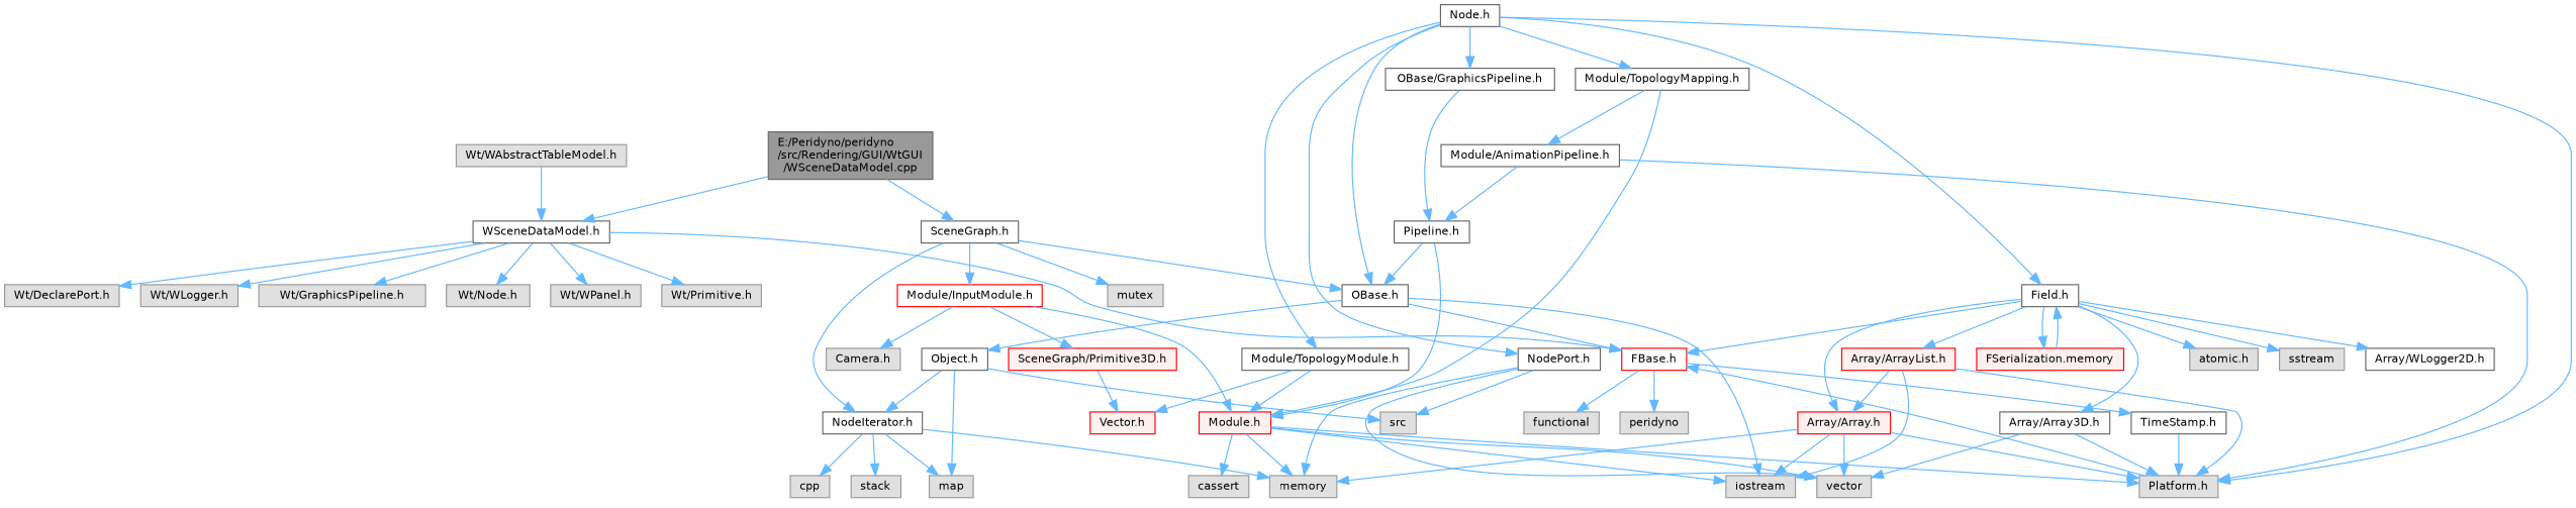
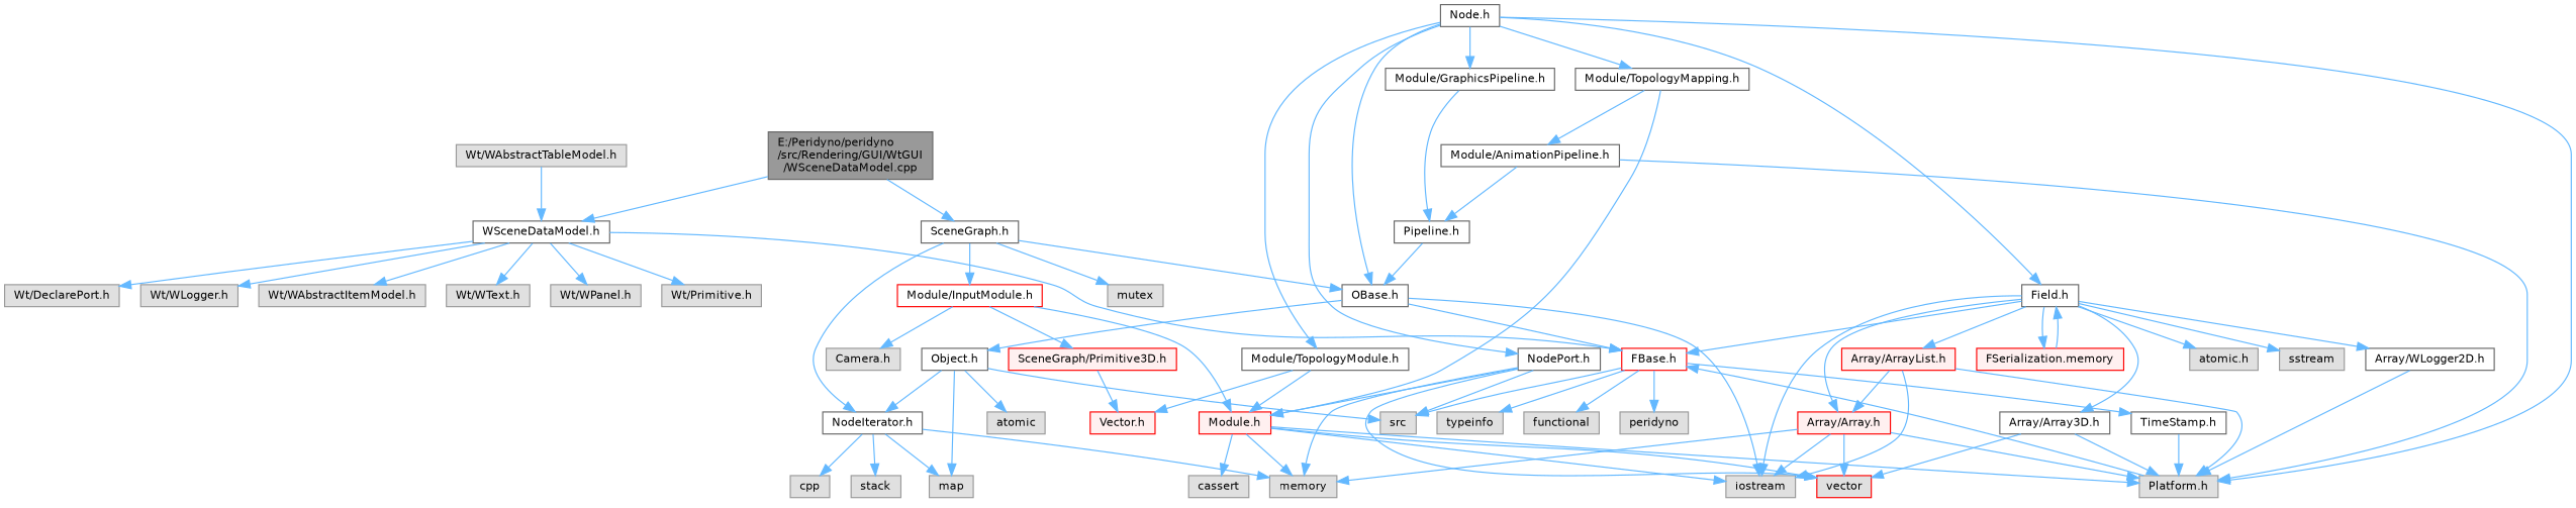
  digraph {
    node [color=grey60 fillcolor="#E0E0E0" fontname=Helvetica fontsize=10 shape=box style=filled]
    edge [color=steelblue1 fontname=Helvetica fontsize=10 labelfontname=Helvetica labelfontsize=10 style=solid]
    n1 [color=gray40 fillcolor=grey60 fontcolor=black height=0.2 label="E:/Peridyno/peridyno\l/src/Rendering/GUI/WtGUI\l/WSceneDataModel.cpp" width=0.4]
    n2 [color=grey40 fillcolor=white height=0.2 label="WSceneDataModel.h" width=0.4]
    n3 [color=grey40 fillcolor=white height=0.2 label="SceneGraph.h" width=0.4]
-   n4 [height=0.2 label="Wt/GraphicsPipeline.h" width=0.4]
-   n5 [height=0.2 label="Wt/Node.h" width=0.4]
+   n4 [height=0.2 label="Wt/WAbstractItemModel.h" width=0.4]
+   n5 [height=0.2 label="Wt/WText.h" width=0.4]
    n6 [height=0.2 label="Wt/WPanel.h" width=0.4]
    n7 [height=0.2 label="Wt/Primitive.h" width=0.4]
    n8 [height=0.2 label="Wt/DeclarePort.h" width=0.4]
    n9 [height=0.2 label="Wt/WLogger.h" width=0.4]
    n10 [color=red fillcolor=white height=0.2 label="FBase.h" width=0.4]
    n11 [color=grey40 fillcolor=white height=0.2 label="OBase.h" width=0.4]
    n12 [color=grey40 fillcolor=white height=0.2 label="NodeIterator.h" width=0.4]
    n13 [color=red fillcolor=white height=0.2 label="Module/InputModule.h" width=0.4]
    n14 [height=0.2 label=mutex width=0.4]
    n15 [height=0.2 label="Wt/WAbstractTableModel.h" width=0.4]
    n16 [color=grey40 fillcolor=white height=0.2 label="TimeStamp.h" width=0.4]
+   n17 [height=0.2 label=typeinfo width=0.4]
    n18 [height=0.2 label=src width=0.4]
    n19 [height=0.2 label=functional width=0.4]
    n20 [height=0.2 label=peridyno width=0.4]
    n21 [height=0.2 label="Platform.h" width=0.4]
    n22 [height=0.2 label=iostream width=0.4]
    n23 [color=grey40 fillcolor=white height=0.2 label="Object.h" width=0.4]
    n24 [color=grey40 fillcolor=white height=0.2 label="Node.h" width=0.4]
    n25 [color=grey40 fillcolor=white height=0.2 label="Field.h" width=0.4]
    n26 [color=grey40 fillcolor=white height=0.2 label="NodePort.h" width=0.4]
    n27 [color=grey40 fillcolor=white height=0.2 label="Module/TopologyModule.h" width=0.4]
    n28 [color=grey40 fillcolor=white height=0.2 label="Module/TopologyMapping.h" width=0.4]
-   n29 [color=grey40 fillcolor=white height=0.2 label="OBase/GraphicsPipeline.h" width=0.4]
+   n29 [color=grey40 fillcolor=white height=0.2 label="Module/GraphicsPipeline.h" width=0.4]
    n30 [height=0.2 label=map width=0.4]
    n31 [height=0.2 label=memory width=0.4]
    n32 [height=0.2 label=stack width=0.4]
    n33 [height=0.2 label=cpp width=0.4]
    n34 [color=red fillcolor="#FFF0F0" height=0.2 label="Module.h" width=0.4]
    n35 [height=0.2 label="Camera.h" width=0.4]
    n36 [color=red fillcolor="#FFF0F0" height=0.2 label="SceneGraph/Primitive3D.h" width=0.4]
+   n37 [height=0.2 label=atomic width=0.4]
    n38 [height=0.2 label="atomic.h" width=0.4]
    n39 [height=0.2 label=sstream width=0.4]
    n40 [color=red fillcolor="#FFF0F0" height=0.2 label="Array/Array.h" width=0.4]
    n41 [color=grey40 fillcolor=white height=0.2 label="Array/WLogger2D.h" width=0.4]
    n42 [color=grey40 fillcolor=white height=0.2 label="Array/Array3D.h" width=0.4]
    n43 [color=red fillcolor="#FFF0F0" height=0.2 label="Array/ArrayList.h" width=0.4]
    n44 [color=red fillcolor="#FFF0F0" height=0.2 label="FSerialization.memory" width=0.4]
-   n45 [height=0.2 label=vector width=0.4]
+   n45 [color=red height=0.2 label=vector width=0.4]
    n46 [color=red fillcolor="#FFF0F0" height=0.2 label="Vector.h" width=0.4]
    n47 [color=grey40 fillcolor=white height=0.2 label="Module/AnimationPipeline.h" width=0.4]
    n48 [color=grey40 fillcolor=white height=0.2 label="Pipeline.h" width=0.4]
    n49 [height=0.2 label=cassert width=0.4]
    n1 -> n2
    n1 -> n3
    n2 -> n4
    n2 -> n5
    n2 -> n6
    n2 -> n7
    n2 -> n8
    n2 -> n9
    n2 -> n10
    n3 -> n11
    n3 -> n12
    n3 -> n13
    n3 -> n14
    n10 -> n16
+   n10 -> n17
+   n10 -> n18
    n10 -> n19
    n10 -> n20
    n11 -> n10
    n11 -> n22
    n11 -> n23
    n12 -> n30
    n12 -> n31
    n12 -> n32
    n12 -> n33
    n13 -> n34
    n13 -> n35
    n13 -> n36
    n15 -> n2
    n16 -> n21
    n21 -> n10
    n23 -> n12
    n23 -> n18
    n23 -> n30
+   n23 -> n37
    n24 -> n11
    n24 -> n21
    n24 -> n25
    n24 -> n26
    n24 -> n27
    n24 -> n28
    n24 -> n29
    n25 -> n10
+   n25 -> n22
    n25 -> n38
    n25 -> n39
    n25 -> n40
    n25 -> n41
    n25 -> n42
    n25 -> n43
    n25 -> n44
    n26 -> n18
    n26 -> n31
    n26 -> n45
    n27 -> n34
    n27 -> n46
    n28 -> n34
    n28 -> n47
    n29 -> n48
    n34 -> n21
    n34 -> n22
    n34 -> n31
    n34 -> n45
    n34 -> n49
    n36 -> n46
    n40 -> n21
    n40 -> n22
    n40 -> n31
    n40 -> n45
+   n41 -> n21
    n42 -> n21
    n42 -> n45
    n43 -> n21
    n43 -> n22
    n43 -> n40
    n44 -> n25
    n47 -> n21
    n47 -> n48
    n48 -> n11
-   n48 -> n34
+   n26 -> n34
  }
